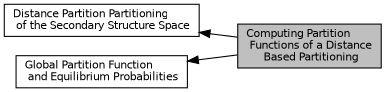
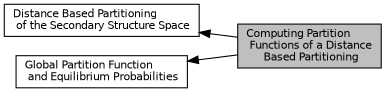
  digraph {
    rankdir=LR
    node [color=black fontname=Helvetica fontsize=10 shape=box]
    edge [dir=back fontname=Helvetica fontsize=10 labelfontname=Helvetica labelfontsize=10 shape=plaintext style=solid]
-   n1 [height=0.2 label="Distance Partition Partitioning\l of the Secondary Structure Space" width=0.4]
+   n1 [height=0.2 label="Distance Based Partitioning\l of the Secondary Structure Space" width=0.4]
    n2 [fillcolor=grey75 fontcolor=black height=0.2 label="Computing Partition\l Functions of a Distance\l Based Partitioning" style=filled width=0.4]
    n3 [height=0.2 label="Global Partition Function\l and Equilibrium Probabilities" width=0.4]
    n1 -> n2
    n3 -> n2
  }
